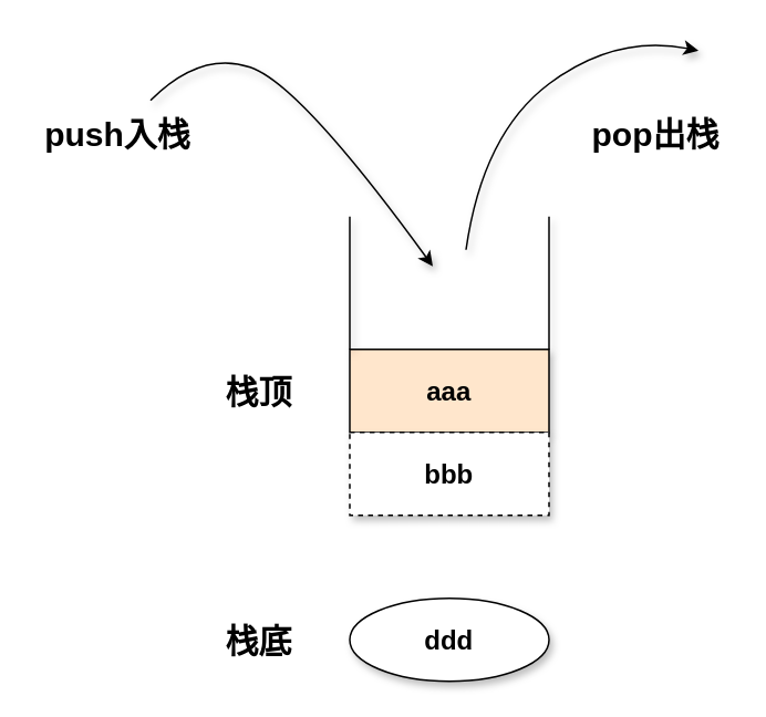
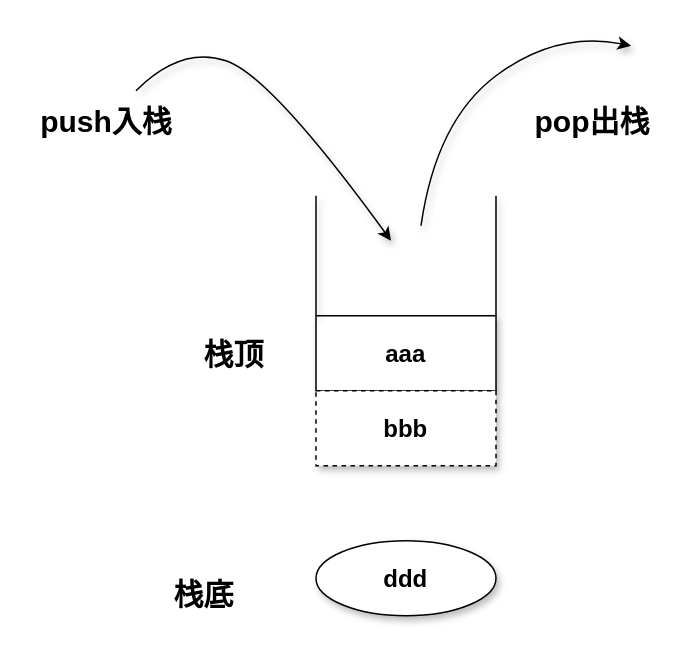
  <mxCell id="0" />
  <mxCell id="1" parent="0" />
- <mxCell id="2" value="aaa" style="rounded=0;whiteSpace=wrap;html=1;fontStyle=1;fontSize=16;shadow=1;fillColor=#ffe6cc;" vertex="1" parent="1"><mxGeometry x="210" y="210" width="120" height="50" as="geometry" /></mxCell>
+ <mxCell id="2" value="aaa" style="rounded=0;whiteSpace=wrap;html=1;fontStyle=1;fontSize=16;shadow=1;" vertex="1" parent="1"><mxGeometry x="210" y="210" width="120" height="50" as="geometry" /></mxCell>
  <mxCell id="3" value="bbb" style="rounded=0;whiteSpace=wrap;html=1;fontStyle=1;fontSize=16;shadow=1;dashed=1;" vertex="1" parent="1"><mxGeometry x="210" y="260" width="120" height="50" as="geometry" /></mxCell>
  <mxCell id="4" value="ddd" style="ellipse;whiteSpace=wrap;html=1;fontStyle=1;fontSize=16;shadow=1;" vertex="1" parent="1"><mxGeometry x="210" y="360" width="120" height="50" as="geometry" /></mxCell>
- <mxCell id="5" value="栈底" style="text;html=1;align=center;verticalAlign=middle;resizable=0;points=[];autosize=1;fontSize=20;fontStyle=1;shadow=1;" vertex="1" parent="1"><mxGeometry x="125" y="370" width="60" height="30" as="geometry" /></mxCell>
+ <mxCell id="5" value="栈底" style="text;html=1;align=center;verticalAlign=middle;resizable=0;points=[];autosize=1;fontSize=20;fontStyle=1;shadow=1;" vertex="1" parent="1"><mxGeometry x="105" y="380" width="60" height="30" as="geometry" /></mxCell>
  <mxCell id="6" value="栈顶" style="text;html=1;align=center;verticalAlign=middle;resizable=0;points=[];autosize=1;fontSize=20;fontStyle=1;shadow=1;" vertex="1" parent="1"><mxGeometry x="125" y="220" width="60" height="30" as="geometry" /></mxCell>
  <mxCell id="7" value="" style="endArrow=none;html=1;fontSize=20;exitX=0;exitY=0;exitDx=0;exitDy=0;shadow=1;" edge="1" parent="1" source="2"><mxGeometry width="50" height="50" relative="1" as="geometry"><mxPoint x="210" y="150" as="sourcePoint" /><mxPoint x="210" y="130" as="targetPoint" /></mxGeometry></mxCell>
  <mxCell id="8" value="" style="endArrow=none;html=1;fontSize=20;exitX=0;exitY=0;exitDx=0;exitDy=0;shadow=1;" edge="1" parent="1"><mxGeometry width="50" height="50" relative="1" as="geometry"><mxPoint x="330" y="210" as="sourcePoint" /><mxPoint x="330" y="130" as="targetPoint" /></mxGeometry></mxCell>
  <mxCell id="9" value="" style="curved=1;endArrow=classic;html=1;fontSize=20;shadow=1;" edge="1" parent="1"><mxGeometry width="50" height="50" relative="1" as="geometry"><mxPoint x="90" y="60" as="sourcePoint" /><mxPoint x="260" y="160" as="targetPoint" /><Array as="points"><mxPoint x="120" y="30" /><mxPoint x="180" y="50" /></Array></mxGeometry></mxCell>
  <mxCell id="10" value="push入栈" style="text;html=1;align=center;verticalAlign=middle;resizable=0;points=[];autosize=1;fontSize=20;fontStyle=1;shadow=1;" vertex="1" parent="1"><mxGeometry x="20" y="65" width="100" height="30" as="geometry" /></mxCell>
  <mxCell id="11" value="" style="curved=1;endArrow=classic;html=1;fontSize=20;shadow=1;" edge="1" parent="1"><mxGeometry width="50" height="50" relative="1" as="geometry"><mxPoint x="280" y="150" as="sourcePoint" /><mxPoint x="420" y="30" as="targetPoint" /><Array as="points"><mxPoint x="290" y="80" /><mxPoint x="370" y="20" /></Array></mxGeometry></mxCell>
  <mxCell id="12" value="pop出栈" style="text;html=1;align=center;verticalAlign=middle;resizable=0;points=[];autosize=1;fontSize=20;fontStyle=1;shadow=1;" vertex="1" parent="1"><mxGeometry x="349" y="65" width="90" height="30" as="geometry" /></mxCell>
